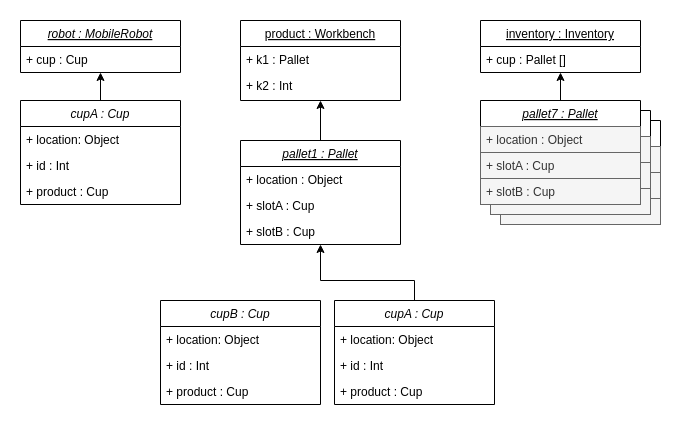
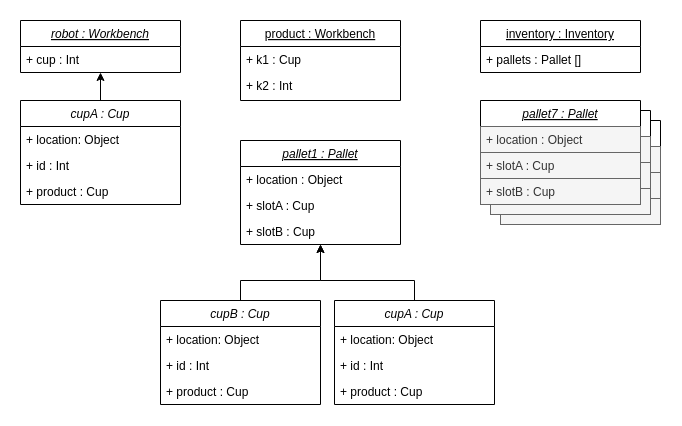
  <mxCell id="0" />
  <mxCell id="1" parent="0" />
  <mxCell id="2" value="" style="swimlane;fontStyle=6;align=center;verticalAlign=top;childLayout=stackLayout;horizontal=1;startSize=26;horizontalStack=0;resizeParent=1;resizeLast=0;collapsible=1;marginBottom=0;rounded=0;shadow=0;strokeWidth=1;" vertex="1" parent="1"><mxGeometry x="500" y="120" width="160" height="104" as="geometry"><mxRectangle x="230" y="140" width="160" height="26" as="alternateBounds" /></mxGeometry></mxCell>
  <mxCell id="3" value="" style="text;align=left;verticalAlign=top;spacingLeft=4;spacingRight=4;overflow=hidden;rotatable=0;points=[[0,0.5],[1,0.5]];portConstraint=eastwest;fillColor=#f5f5f5;fontColor=#333333;strokeColor=#666666;" vertex="1" parent="2"><mxGeometry y="26" width="160" height="26" as="geometry" /></mxCell>
  <mxCell id="4" value="" style="text;align=left;verticalAlign=top;spacingLeft=4;spacingRight=4;overflow=hidden;rotatable=0;points=[[0,0.5],[1,0.5]];portConstraint=eastwest;fillColor=#f5f5f5;fontColor=#333333;strokeColor=#666666;" vertex="1" parent="2"><mxGeometry y="52" width="160" height="26" as="geometry" /></mxCell>
  <mxCell id="5" value="" style="text;align=left;verticalAlign=top;spacingLeft=4;spacingRight=4;overflow=hidden;rotatable=0;points=[[0,0.5],[1,0.5]];portConstraint=eastwest;fillColor=#f5f5f5;fontColor=#333333;strokeColor=#666666;" vertex="1" parent="2"><mxGeometry y="78" width="160" height="26" as="geometry" /></mxCell>
  <mxCell id="6" value="" style="swimlane;fontStyle=6;align=center;verticalAlign=top;childLayout=stackLayout;horizontal=1;startSize=26;horizontalStack=0;resizeParent=1;resizeLast=0;collapsible=1;marginBottom=0;rounded=0;shadow=0;strokeWidth=1;" vertex="1" parent="1"><mxGeometry x="490" y="110" width="160" height="104" as="geometry"><mxRectangle x="230" y="140" width="160" height="26" as="alternateBounds" /></mxGeometry></mxCell>
  <mxCell id="7" value="" style="text;align=left;verticalAlign=top;spacingLeft=4;spacingRight=4;overflow=hidden;rotatable=0;points=[[0,0.5],[1,0.5]];portConstraint=eastwest;fillColor=#f5f5f5;fontColor=#333333;strokeColor=#666666;" vertex="1" parent="6"><mxGeometry y="26" width="160" height="26" as="geometry" /></mxCell>
  <mxCell id="8" value="" style="text;align=left;verticalAlign=top;spacingLeft=4;spacingRight=4;overflow=hidden;rotatable=0;points=[[0,0.5],[1,0.5]];portConstraint=eastwest;fillColor=#f5f5f5;fontColor=#333333;strokeColor=#666666;" vertex="1" parent="6"><mxGeometry y="52" width="160" height="26" as="geometry" /></mxCell>
  <mxCell id="9" value="" style="text;align=left;verticalAlign=top;spacingLeft=4;spacingRight=4;overflow=hidden;rotatable=0;points=[[0,0.5],[1,0.5]];portConstraint=eastwest;fillColor=#f5f5f5;fontColor=#333333;strokeColor=#666666;" vertex="1" parent="6"><mxGeometry y="78" width="160" height="26" as="geometry" /></mxCell>
- <mxCell id="10" value="robot : MobileRobot" style="swimlane;fontStyle=6;align=center;verticalAlign=top;childLayout=stackLayout;horizontal=1;startSize=26;horizontalStack=0;resizeParent=1;resizeLast=0;collapsible=1;marginBottom=0;rounded=0;shadow=0;strokeWidth=1;" parent="1" vertex="1"><mxGeometry x="20" y="20" width="160" height="52" as="geometry"><mxRectangle x="230" y="140" width="160" height="26" as="alternateBounds" /></mxGeometry></mxCell>
- <mxCell id="11" value="+ cup : Cup" style="text;align=left;verticalAlign=top;spacingLeft=4;spacingRight=4;overflow=hidden;rotatable=0;points=[[0,0.5],[1,0.5]];portConstraint=eastwest;" parent="10" vertex="1"><mxGeometry y="26" width="160" height="26" as="geometry" /></mxCell>
+ <mxCell id="10" value="robot : Workbench" style="swimlane;fontStyle=6;align=center;verticalAlign=top;childLayout=stackLayout;horizontal=1;startSize=26;horizontalStack=0;resizeParent=1;resizeLast=0;collapsible=1;marginBottom=0;rounded=0;shadow=0;strokeWidth=1;" parent="1" vertex="1"><mxGeometry x="20" y="20" width="160" height="52" as="geometry"><mxRectangle x="230" y="140" width="160" height="26" as="alternateBounds" /></mxGeometry></mxCell>
+ <mxCell id="11" value="+ cup : Int" style="text;align=left;verticalAlign=top;spacingLeft=4;spacingRight=4;overflow=hidden;rotatable=0;points=[[0,0.5],[1,0.5]];portConstraint=eastwest;" parent="10" vertex="1"><mxGeometry y="26" width="160" height="26" as="geometry" /></mxCell>
  <mxCell id="12" value="inventory : Inventory" style="swimlane;fontStyle=4;align=center;verticalAlign=top;childLayout=stackLayout;horizontal=1;startSize=26;horizontalStack=0;resizeParent=1;resizeLast=0;collapsible=1;marginBottom=0;rounded=0;shadow=0;strokeWidth=1;" parent="1" vertex="1"><mxGeometry x="480" y="20" width="160" height="52" as="geometry"><mxRectangle x="130" y="380" width="160" height="26" as="alternateBounds" /></mxGeometry></mxCell>
- <mxCell id="13" value="+ cup : Pallet []" style="text;align=left;verticalAlign=top;spacingLeft=4;spacingRight=4;overflow=hidden;rotatable=0;points=[[0,0.5],[1,0.5]];portConstraint=eastwest;" parent="12" vertex="1"><mxGeometry y="26" width="160" height="26" as="geometry" /></mxCell>
+ <mxCell id="13" value="+ pallets : Pallet []" style="text;align=left;verticalAlign=top;spacingLeft=4;spacingRight=4;overflow=hidden;rotatable=0;points=[[0,0.5],[1,0.5]];portConstraint=eastwest;" parent="12" vertex="1"><mxGeometry y="26" width="160" height="26" as="geometry" /></mxCell>
  <mxCell id="14" value="product : Workbench" style="swimlane;fontStyle=4;align=center;verticalAlign=top;childLayout=stackLayout;horizontal=1;startSize=26;horizontalStack=0;resizeParent=1;resizeLast=0;collapsible=1;marginBottom=0;rounded=0;shadow=0;strokeWidth=1;" parent="1" vertex="1"><mxGeometry x="240" y="20" width="160" height="80" as="geometry"><mxRectangle x="550" y="140" width="160" height="26" as="alternateBounds" /></mxGeometry></mxCell>
- <mxCell id="15" value="+ k1 : Pallet" style="text;align=left;verticalAlign=top;spacingLeft=4;spacingRight=4;overflow=hidden;rotatable=0;points=[[0,0.5],[1,0.5]];portConstraint=eastwest;" parent="14" vertex="1"><mxGeometry y="26" width="160" height="26" as="geometry" /></mxCell>
+ <mxCell id="15" value="+ k1 : Cup" style="text;align=left;verticalAlign=top;spacingLeft=4;spacingRight=4;overflow=hidden;rotatable=0;points=[[0,0.5],[1,0.5]];portConstraint=eastwest;" parent="14" vertex="1"><mxGeometry y="26" width="160" height="26" as="geometry" /></mxCell>
  <mxCell id="16" value="+ k2 : Int" style="text;align=left;verticalAlign=top;spacingLeft=4;spacingRight=4;overflow=hidden;rotatable=0;points=[[0,0.5],[1,0.5]];portConstraint=eastwest;rounded=0;shadow=0;html=0;" parent="14" vertex="1"><mxGeometry y="52" width="160" height="26" as="geometry" /></mxCell>
  <mxCell id="17" value="pallet1 : Pallet" style="swimlane;fontStyle=6;align=center;verticalAlign=top;childLayout=stackLayout;horizontal=1;startSize=26;horizontalStack=0;resizeParent=1;resizeLast=0;collapsible=1;marginBottom=0;rounded=0;shadow=0;strokeWidth=1;" vertex="1" parent="1"><mxGeometry x="240" y="140" width="160" height="104" as="geometry"><mxRectangle x="230" y="140" width="160" height="26" as="alternateBounds" /></mxGeometry></mxCell>
  <mxCell id="18" value="+ location : Object" style="text;align=left;verticalAlign=top;spacingLeft=4;spacingRight=4;overflow=hidden;rotatable=0;points=[[0,0.5],[1,0.5]];portConstraint=eastwest;" vertex="1" parent="17"><mxGeometry y="26" width="160" height="26" as="geometry" /></mxCell>
  <mxCell id="19" value="+ slotA : Cup" style="text;align=left;verticalAlign=top;spacingLeft=4;spacingRight=4;overflow=hidden;rotatable=0;points=[[0,0.5],[1,0.5]];portConstraint=eastwest;" vertex="1" parent="17"><mxGeometry y="52" width="160" height="26" as="geometry" /></mxCell>
  <mxCell id="20" value="+ slotB : Cup" style="text;align=left;verticalAlign=top;spacingLeft=4;spacingRight=4;overflow=hidden;rotatable=0;points=[[0,0.5],[1,0.5]];portConstraint=eastwest;" vertex="1" parent="17"><mxGeometry y="78" width="160" height="26" as="geometry" /></mxCell>
  <mxCell id="21" value="cupA : Cup" style="swimlane;fontStyle=2;align=center;verticalAlign=top;childLayout=stackLayout;horizontal=1;startSize=26;horizontalStack=0;resizeParent=1;resizeLast=0;collapsible=1;marginBottom=0;rounded=0;shadow=0;strokeWidth=1;" vertex="1" parent="1"><mxGeometry x="334" y="300" width="160" height="104" as="geometry"><mxRectangle x="230" y="140" width="160" height="26" as="alternateBounds" /></mxGeometry></mxCell>
  <mxCell id="22" value="+ location: Object" style="text;align=left;verticalAlign=top;spacingLeft=4;spacingRight=4;overflow=hidden;rotatable=0;points=[[0,0.5],[1,0.5]];portConstraint=eastwest;" vertex="1" parent="21"><mxGeometry y="26" width="160" height="26" as="geometry" /></mxCell>
  <mxCell id="23" value="+ id : Int" style="text;align=left;verticalAlign=top;spacingLeft=4;spacingRight=4;overflow=hidden;rotatable=0;points=[[0,0.5],[1,0.5]];portConstraint=eastwest;" vertex="1" parent="21"><mxGeometry y="52" width="160" height="26" as="geometry" /></mxCell>
  <mxCell id="24" value="+ product : Cup" style="text;align=left;verticalAlign=top;spacingLeft=4;spacingRight=4;overflow=hidden;rotatable=0;points=[[0,0.5],[1,0.5]];portConstraint=eastwest;" vertex="1" parent="21"><mxGeometry y="78" width="160" height="26" as="geometry" /></mxCell>
  <mxCell id="25" value="cupB : Cup" style="swimlane;fontStyle=2;align=center;verticalAlign=top;childLayout=stackLayout;horizontal=1;startSize=26;horizontalStack=0;resizeParent=1;resizeLast=0;collapsible=1;marginBottom=0;rounded=0;shadow=0;strokeWidth=1;" vertex="1" parent="1"><mxGeometry x="160" y="300" width="160" height="104" as="geometry"><mxRectangle x="230" y="140" width="160" height="26" as="alternateBounds" /></mxGeometry></mxCell>
  <mxCell id="26" value="+ location: Object" style="text;align=left;verticalAlign=top;spacingLeft=4;spacingRight=4;overflow=hidden;rotatable=0;points=[[0,0.5],[1,0.5]];portConstraint=eastwest;" vertex="1" parent="25"><mxGeometry y="26" width="160" height="26" as="geometry" /></mxCell>
  <mxCell id="27" value="+ id : Int" style="text;align=left;verticalAlign=top;spacingLeft=4;spacingRight=4;overflow=hidden;rotatable=0;points=[[0,0.5],[1,0.5]];portConstraint=eastwest;" vertex="1" parent="25"><mxGeometry y="52" width="160" height="26" as="geometry" /></mxCell>
  <mxCell id="28" value="+ product : Cup" style="text;align=left;verticalAlign=top;spacingLeft=4;spacingRight=4;overflow=hidden;rotatable=0;points=[[0,0.5],[1,0.5]];portConstraint=eastwest;" vertex="1" parent="25"><mxGeometry y="78" width="160" height="26" as="geometry" /></mxCell>
  <mxCell id="29" style="edgeStyle=orthogonalEdgeStyle;rounded=0;orthogonalLoop=1;jettySize=auto;html=1;" edge="1" parent="1" source="21" target="17"><mxGeometry relative="1" as="geometry"><Array as="points"><mxPoint x="414" y="280" /><mxPoint x="320" y="280" /></Array></mxGeometry></mxCell>
- <mxCell id="31" style="edgeStyle=orthogonalEdgeStyle;rounded=0;orthogonalLoop=1;jettySize=auto;html=1;" edge="1" parent="1" source="17" target="14"><mxGeometry relative="1" as="geometry"><Array as="points"><mxPoint x="320" y="160" /><mxPoint x="320" y="160" /></Array></mxGeometry></mxCell>
+ <mxCell id="30" style="edgeStyle=orthogonalEdgeStyle;rounded=0;orthogonalLoop=1;jettySize=auto;html=1;" edge="1" parent="1" source="25" target="17"><mxGeometry relative="1" as="geometry"><Array as="points"><mxPoint x="240" y="280" /><mxPoint x="320" y="280" /></Array></mxGeometry></mxCell>
  <mxCell id="32" value="pallet7 : Pallet" style="swimlane;fontStyle=6;align=center;verticalAlign=top;childLayout=stackLayout;horizontal=1;startSize=26;horizontalStack=0;resizeParent=1;resizeLast=0;collapsible=1;marginBottom=0;rounded=0;shadow=0;strokeWidth=1;" vertex="1" parent="1"><mxGeometry x="480" y="100" width="160" height="104" as="geometry"><mxRectangle x="230" y="140" width="160" height="26" as="alternateBounds" /></mxGeometry></mxCell>
  <mxCell id="33" value="+ location : Object" style="text;align=left;verticalAlign=top;spacingLeft=4;spacingRight=4;overflow=hidden;rotatable=0;points=[[0,0.5],[1,0.5]];portConstraint=eastwest;fillColor=#f5f5f5;fontColor=#333333;strokeColor=#666666;" vertex="1" parent="32"><mxGeometry y="26" width="160" height="26" as="geometry" /></mxCell>
  <mxCell id="34" value="+ slotA : Cup" style="text;align=left;verticalAlign=top;spacingLeft=4;spacingRight=4;overflow=hidden;rotatable=0;points=[[0,0.5],[1,0.5]];portConstraint=eastwest;fillColor=#f5f5f5;fontColor=#333333;strokeColor=#666666;" vertex="1" parent="32"><mxGeometry y="52" width="160" height="26" as="geometry" /></mxCell>
  <mxCell id="35" value="+ slotB : Cup" style="text;align=left;verticalAlign=top;spacingLeft=4;spacingRight=4;overflow=hidden;rotatable=0;points=[[0,0.5],[1,0.5]];portConstraint=eastwest;fillColor=#f5f5f5;fontColor=#333333;strokeColor=#666666;" vertex="1" parent="32"><mxGeometry y="78" width="160" height="26" as="geometry" /></mxCell>
- <mxCell id="36" style="edgeStyle=orthogonalEdgeStyle;rounded=0;orthogonalLoop=1;jettySize=auto;html=1;" edge="1" parent="1" source="32" target="12"><mxGeometry relative="1" as="geometry" /></mxCell>
  <mxCell id="37" value="cupA : Cup" style="swimlane;fontStyle=2;align=center;verticalAlign=top;childLayout=stackLayout;horizontal=1;startSize=26;horizontalStack=0;resizeParent=1;resizeLast=0;collapsible=1;marginBottom=0;rounded=0;shadow=0;strokeWidth=1;" vertex="1" parent="1"><mxGeometry x="20" y="100" width="160" height="104" as="geometry"><mxRectangle x="230" y="140" width="160" height="26" as="alternateBounds" /></mxGeometry></mxCell>
  <mxCell id="38" value="+ location: Object" style="text;align=left;verticalAlign=top;spacingLeft=4;spacingRight=4;overflow=hidden;rotatable=0;points=[[0,0.5],[1,0.5]];portConstraint=eastwest;" vertex="1" parent="37"><mxGeometry y="26" width="160" height="26" as="geometry" /></mxCell>
  <mxCell id="39" value="+ id : Int" style="text;align=left;verticalAlign=top;spacingLeft=4;spacingRight=4;overflow=hidden;rotatable=0;points=[[0,0.5],[1,0.5]];portConstraint=eastwest;" vertex="1" parent="37"><mxGeometry y="52" width="160" height="26" as="geometry" /></mxCell>
  <mxCell id="40" value="+ product : Cup" style="text;align=left;verticalAlign=top;spacingLeft=4;spacingRight=4;overflow=hidden;rotatable=0;points=[[0,0.5],[1,0.5]];portConstraint=eastwest;" vertex="1" parent="37"><mxGeometry y="78" width="160" height="26" as="geometry" /></mxCell>
  <mxCell id="41" style="edgeStyle=orthogonalEdgeStyle;rounded=0;orthogonalLoop=1;jettySize=auto;html=1;" edge="1" parent="1" source="37" target="10"><mxGeometry relative="1" as="geometry" /></mxCell>
